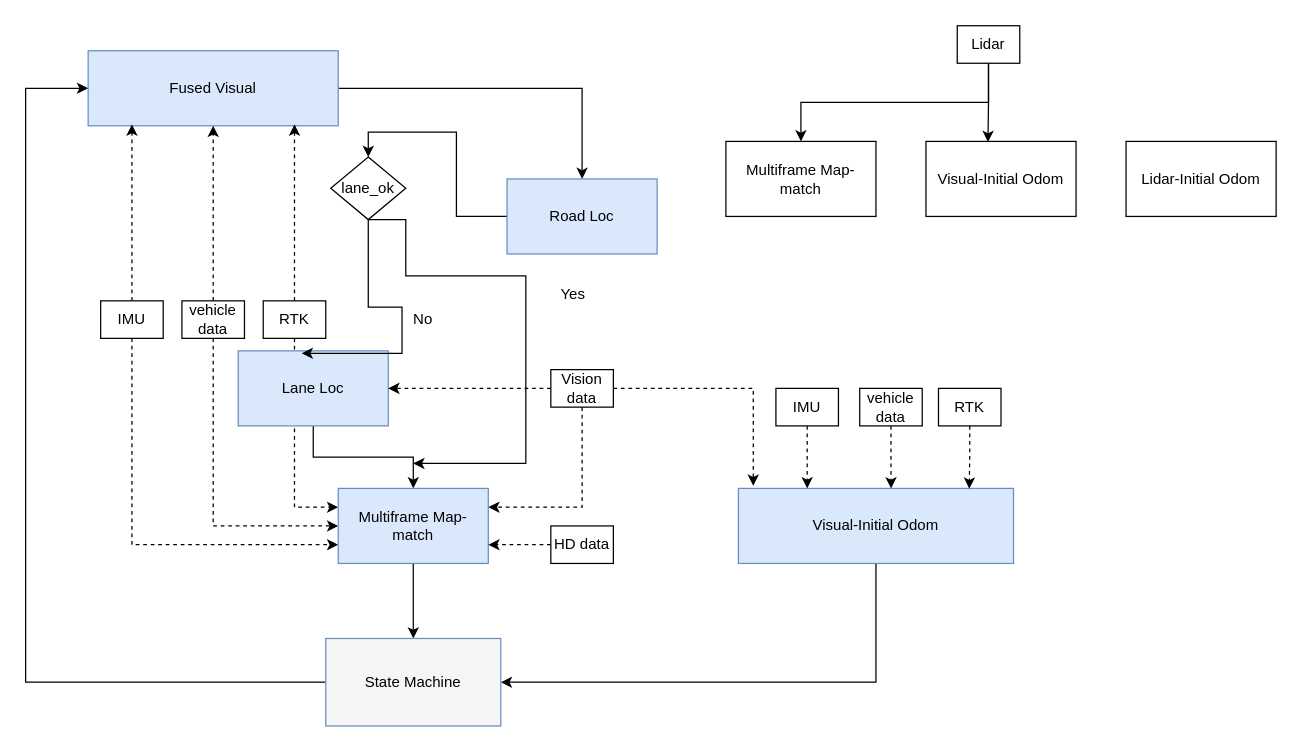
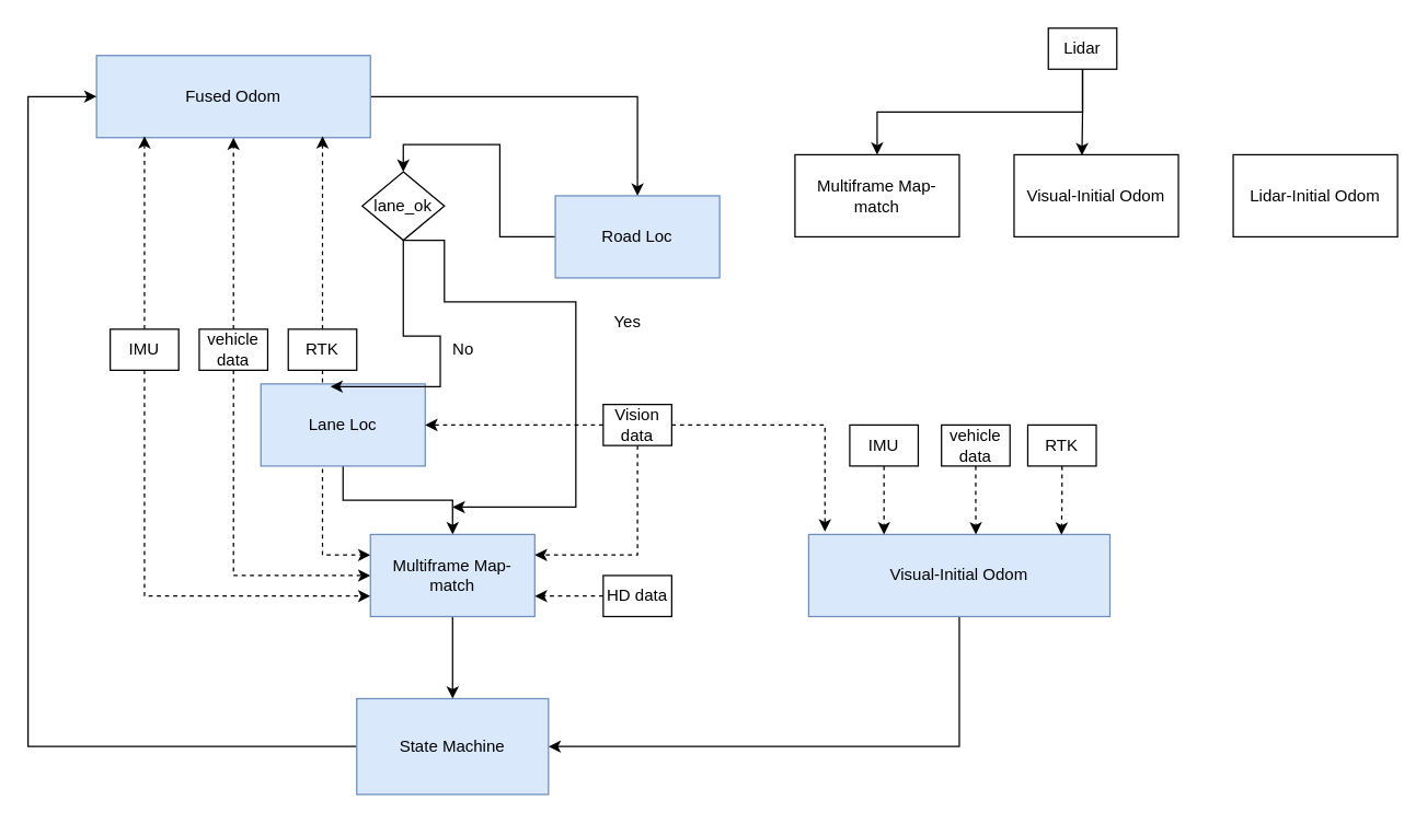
  <mxCell id="0" />
  <mxCell id="1" parent="0" />
  <mxCell id="2" style="edgeStyle=orthogonalEdgeStyle;rounded=0;orthogonalLoop=1;jettySize=auto;html=1;entryX=0.5;entryY=0;entryDx=0;entryDy=0;" edge="1" parent="1" source="3" target="14"><mxGeometry relative="1" as="geometry" /></mxCell>
- <mxCell id="3" value="Fused Visual" style="rounded=0;whiteSpace=wrap;html=1;fillColor=#dae8fc;strokeColor=#6c8ebf;" parent="1" vertex="1"><mxGeometry x="70" y="40" width="200" height="60" as="geometry" /></mxCell>
+ <mxCell id="3" value="Fused Odom" style="rounded=0;whiteSpace=wrap;html=1;fillColor=#dae8fc;strokeColor=#6c8ebf;" parent="1" vertex="1"><mxGeometry x="70" y="40" width="200" height="60" as="geometry" /></mxCell>
  <mxCell id="4" style="edgeStyle=orthogonalEdgeStyle;rounded=0;orthogonalLoop=1;jettySize=auto;html=1;entryX=0.175;entryY=0.983;entryDx=0;entryDy=0;entryPerimeter=0;dashed=1;" parent="1" source="6" target="3" edge="1"><mxGeometry relative="1" as="geometry" /></mxCell>
  <mxCell id="5" style="edgeStyle=orthogonalEdgeStyle;rounded=0;orthogonalLoop=1;jettySize=auto;html=1;exitX=0.5;exitY=1;exitDx=0;exitDy=0;entryX=0;entryY=0.75;entryDx=0;entryDy=0;dashed=1;" parent="1" source="6" target="22" edge="1"><mxGeometry relative="1" as="geometry" /></mxCell>
  <mxCell id="6" value="IMU" style="rounded=0;whiteSpace=wrap;html=1;" parent="1" vertex="1"><mxGeometry x="80" y="240" width="50" height="30" as="geometry" /></mxCell>
  <mxCell id="7" style="edgeStyle=orthogonalEdgeStyle;rounded=0;orthogonalLoop=1;jettySize=auto;html=1;entryX=0.5;entryY=1;entryDx=0;entryDy=0;dashed=1;" parent="1" source="9" target="3" edge="1"><mxGeometry relative="1" as="geometry" /></mxCell>
  <mxCell id="8" style="edgeStyle=orthogonalEdgeStyle;rounded=0;orthogonalLoop=1;jettySize=auto;html=1;exitX=0.5;exitY=1;exitDx=0;exitDy=0;entryX=0;entryY=0.5;entryDx=0;entryDy=0;dashed=1;" parent="1" source="9" target="22" edge="1"><mxGeometry relative="1" as="geometry" /></mxCell>
  <mxCell id="9" value="vehicle data" style="rounded=0;whiteSpace=wrap;html=1;" parent="1" vertex="1"><mxGeometry x="145" y="240" width="50" height="30" as="geometry" /></mxCell>
  <mxCell id="10" style="edgeStyle=orthogonalEdgeStyle;rounded=0;orthogonalLoop=1;jettySize=auto;html=1;entryX=0.825;entryY=0.983;entryDx=0;entryDy=0;entryPerimeter=0;dashed=1;" parent="1" source="12" target="3" edge="1"><mxGeometry relative="1" as="geometry" /></mxCell>
  <mxCell id="11" style="edgeStyle=orthogonalEdgeStyle;rounded=0;orthogonalLoop=1;jettySize=auto;html=1;entryX=0;entryY=0.25;entryDx=0;entryDy=0;dashed=1;" parent="1" source="12" target="22" edge="1"><mxGeometry relative="1" as="geometry"><Array as="points"><mxPoint x="235" y="405" /></Array></mxGeometry></mxCell>
  <mxCell id="12" value="&lt;div&gt;RTK&lt;/div&gt;" style="rounded=0;whiteSpace=wrap;html=1;" parent="1" vertex="1"><mxGeometry x="210" y="240" width="50" height="30" as="geometry" /></mxCell>
  <mxCell id="13" style="edgeStyle=orthogonalEdgeStyle;rounded=0;orthogonalLoop=1;jettySize=auto;html=1;entryX=0.5;entryY=0;entryDx=0;entryDy=0;" parent="1" source="14" target="41" edge="1"><mxGeometry relative="1" as="geometry" /></mxCell>
  <mxCell id="14" value="Road Loc" style="rounded=0;whiteSpace=wrap;html=1;fillColor=#dae8fc;strokeColor=#6c8ebf;" parent="1" vertex="1"><mxGeometry x="405" y="142.5" width="120" height="60" as="geometry" /></mxCell>
  <mxCell id="15" style="edgeStyle=orthogonalEdgeStyle;rounded=0;orthogonalLoop=1;jettySize=auto;html=1;exitX=0.5;exitY=1;exitDx=0;exitDy=0;" parent="1" source="16" target="22" edge="1"><mxGeometry relative="1" as="geometry" /></mxCell>
  <mxCell id="16" value="Lane Loc" style="rounded=0;whiteSpace=wrap;html=1;fillColor=#dae8fc;strokeColor=#6c8ebf;" parent="1" vertex="1"><mxGeometry x="190" y="280" width="120" height="60" as="geometry" /></mxCell>
  <mxCell id="17" style="edgeStyle=orthogonalEdgeStyle;rounded=0;orthogonalLoop=1;jettySize=auto;html=1;entryX=0.054;entryY=-0.035;entryDx=0;entryDy=0;entryPerimeter=0;dashed=1;" parent="1" source="20" target="24" edge="1"><mxGeometry relative="1" as="geometry" /></mxCell>
  <mxCell id="18" style="edgeStyle=orthogonalEdgeStyle;rounded=0;orthogonalLoop=1;jettySize=auto;html=1;exitX=0;exitY=0.5;exitDx=0;exitDy=0;entryX=1;entryY=0.5;entryDx=0;entryDy=0;dashed=1;" parent="1" source="20" target="16" edge="1"><mxGeometry relative="1" as="geometry" /></mxCell>
  <mxCell id="19" style="edgeStyle=orthogonalEdgeStyle;rounded=0;orthogonalLoop=1;jettySize=auto;html=1;exitX=0.5;exitY=1;exitDx=0;exitDy=0;entryX=1;entryY=0.25;entryDx=0;entryDy=0;dashed=1;" parent="1" source="20" target="22" edge="1"><mxGeometry relative="1" as="geometry" /></mxCell>
  <mxCell id="20" value="Vision data" style="rounded=0;whiteSpace=wrap;html=1;" parent="1" vertex="1"><mxGeometry x="440" y="295" width="50" height="30" as="geometry" /></mxCell>
  <mxCell id="21" style="edgeStyle=orthogonalEdgeStyle;rounded=0;orthogonalLoop=1;jettySize=auto;html=1;exitX=0.5;exitY=1;exitDx=0;exitDy=0;" edge="1" parent="1" source="22" target="38"><mxGeometry relative="1" as="geometry" /></mxCell>
  <mxCell id="22" value="Multiframe Map-match" style="rounded=0;whiteSpace=wrap;html=1;fillColor=#dae8fc;strokeColor=#6c8ebf;" parent="1" vertex="1"><mxGeometry x="270" y="390" width="120" height="60" as="geometry" /></mxCell>
  <mxCell id="23" style="edgeStyle=orthogonalEdgeStyle;rounded=0;orthogonalLoop=1;jettySize=auto;html=1;entryX=1;entryY=0.5;entryDx=0;entryDy=0;" edge="1" parent="1" source="24" target="38"><mxGeometry relative="1" as="geometry"><Array as="points"><mxPoint x="700" y="545" /></Array></mxGeometry></mxCell>
  <mxCell id="24" value="&lt;div&gt;Visual-Initial Odom&lt;/div&gt;" style="rounded=0;whiteSpace=wrap;html=1;fillColor=#dae8fc;strokeColor=#6c8ebf;" parent="1" vertex="1"><mxGeometry x="590" y="390" width="220" height="60" as="geometry" /></mxCell>
  <mxCell id="25" value="Multiframe Map-match" style="rounded=0;whiteSpace=wrap;html=1;" parent="1" vertex="1"><mxGeometry x="580" y="112.5" width="120" height="60" as="geometry" /></mxCell>
  <mxCell id="26" style="edgeStyle=orthogonalEdgeStyle;rounded=0;orthogonalLoop=1;jettySize=auto;html=1;exitX=0.5;exitY=1;exitDx=0;exitDy=0;entryX=0.25;entryY=0;entryDx=0;entryDy=0;dashed=1;" parent="1" source="27" target="24" edge="1"><mxGeometry relative="1" as="geometry" /></mxCell>
  <mxCell id="27" value="IMU" style="rounded=0;whiteSpace=wrap;html=1;" parent="1" vertex="1"><mxGeometry x="620" y="310" width="50" height="30" as="geometry" /></mxCell>
  <mxCell id="28" style="edgeStyle=orthogonalEdgeStyle;rounded=0;orthogonalLoop=1;jettySize=auto;html=1;entryX=0.555;entryY=0;entryDx=0;entryDy=0;entryPerimeter=0;dashed=1;" parent="1" source="29" target="24" edge="1"><mxGeometry relative="1" as="geometry" /></mxCell>
  <mxCell id="29" value="vehicle data" style="rounded=0;whiteSpace=wrap;html=1;" parent="1" vertex="1"><mxGeometry x="687" y="310" width="50" height="30" as="geometry" /></mxCell>
  <mxCell id="30" style="edgeStyle=orthogonalEdgeStyle;rounded=0;orthogonalLoop=1;jettySize=auto;html=1;entryX=0.839;entryY=0.004;entryDx=0;entryDy=0;entryPerimeter=0;dashed=1;" parent="1" source="31" target="24" edge="1"><mxGeometry relative="1" as="geometry" /></mxCell>
  <mxCell id="31" value="&lt;div&gt;RTK&lt;/div&gt;" style="rounded=0;whiteSpace=wrap;html=1;" parent="1" vertex="1"><mxGeometry x="750" y="310" width="50" height="30" as="geometry" /></mxCell>
  <mxCell id="32" style="edgeStyle=orthogonalEdgeStyle;rounded=0;orthogonalLoop=1;jettySize=auto;html=1;exitX=0.5;exitY=1;exitDx=0;exitDy=0;entryX=0.5;entryY=0;entryDx=0;entryDy=0;" parent="1" source="34" target="25" edge="1"><mxGeometry relative="1" as="geometry" /></mxCell>
  <mxCell id="33" style="edgeStyle=orthogonalEdgeStyle;rounded=0;orthogonalLoop=1;jettySize=auto;html=1;entryX=0.413;entryY=0.008;entryDx=0;entryDy=0;entryPerimeter=0;" parent="1" source="34" target="44" edge="1"><mxGeometry relative="1" as="geometry" /></mxCell>
  <mxCell id="34" value="Lidar" style="rounded=0;whiteSpace=wrap;html=1;" parent="1" vertex="1"><mxGeometry x="765" y="20" width="50" height="30" as="geometry" /></mxCell>
  <mxCell id="35" style="edgeStyle=orthogonalEdgeStyle;rounded=0;orthogonalLoop=1;jettySize=auto;html=1;entryX=1;entryY=0.75;entryDx=0;entryDy=0;dashed=1;" parent="1" source="36" target="22" edge="1"><mxGeometry relative="1" as="geometry" /></mxCell>
  <mxCell id="36" value="HD data" style="rounded=0;whiteSpace=wrap;html=1;" parent="1" vertex="1"><mxGeometry x="440" y="420" width="50" height="30" as="geometry" /></mxCell>
  <mxCell id="37" style="edgeStyle=orthogonalEdgeStyle;rounded=0;orthogonalLoop=1;jettySize=auto;html=1;entryX=0;entryY=0.5;entryDx=0;entryDy=0;" edge="1" parent="1" source="38" target="3"><mxGeometry relative="1" as="geometry"><Array as="points"><mxPoint x="20" y="545" /><mxPoint x="20" y="70" /></Array></mxGeometry></mxCell>
- <mxCell id="38" value="State Machine" style="rounded=0;whiteSpace=wrap;html=1;fillColor=#f5f5f5;strokeColor=#6c8ebf;" parent="1" vertex="1"><mxGeometry x="260" y="510" width="140" height="70" as="geometry" /></mxCell>
+ <mxCell id="38" value="State Machine" style="rounded=0;whiteSpace=wrap;html=1;fillColor=#dae8fc;strokeColor=#6c8ebf;" parent="1" vertex="1"><mxGeometry x="260" y="510" width="140" height="70" as="geometry" /></mxCell>
  <mxCell id="39" style="edgeStyle=orthogonalEdgeStyle;rounded=0;orthogonalLoop=1;jettySize=auto;html=1;exitX=0.5;exitY=1;exitDx=0;exitDy=0;entryX=0.423;entryY=0.033;entryDx=0;entryDy=0;entryPerimeter=0;" parent="1" source="41" target="16" edge="1"><mxGeometry relative="1" as="geometry"><Array as="points"><mxPoint x="321" y="245" /></Array></mxGeometry></mxCell>
  <mxCell id="40" style="edgeStyle=orthogonalEdgeStyle;rounded=0;orthogonalLoop=1;jettySize=auto;html=1;exitX=0.5;exitY=1;exitDx=0;exitDy=0;" parent="1" source="41" edge="1"><mxGeometry relative="1" as="geometry"><mxPoint x="330" y="370" as="targetPoint" /><Array as="points"><mxPoint x="324" y="220" /><mxPoint x="420" y="220" /><mxPoint x="420" y="370" /></Array></mxGeometry></mxCell>
  <mxCell id="41" value="lane_ok" style="rhombus;whiteSpace=wrap;html=1;" parent="1" vertex="1"><mxGeometry x="264" y="125" width="60" height="50" as="geometry" /></mxCell>
  <mxCell id="42" value="No" style="text;html=1;strokeColor=none;fillColor=none;align=center;verticalAlign=middle;whiteSpace=wrap;rounded=0;" parent="1" vertex="1"><mxGeometry x="317.5" y="245" width="40" height="20" as="geometry" /></mxCell>
  <mxCell id="43" value="Yes" style="text;html=1;strokeColor=none;fillColor=none;align=center;verticalAlign=middle;whiteSpace=wrap;rounded=0;" parent="1" vertex="1"><mxGeometry x="437.5" y="225" width="40" height="20" as="geometry" /></mxCell>
  <mxCell id="44" value="Visual-Initial Odom" style="rounded=0;whiteSpace=wrap;html=1;" parent="1" vertex="1"><mxGeometry x="740" y="112.5" width="120" height="60" as="geometry" /></mxCell>
  <mxCell id="45" value="Lidar-Initial Odom" style="rounded=0;whiteSpace=wrap;html=1;" parent="1" vertex="1"><mxGeometry x="900" y="112.5" width="120" height="60" as="geometry" /></mxCell>
